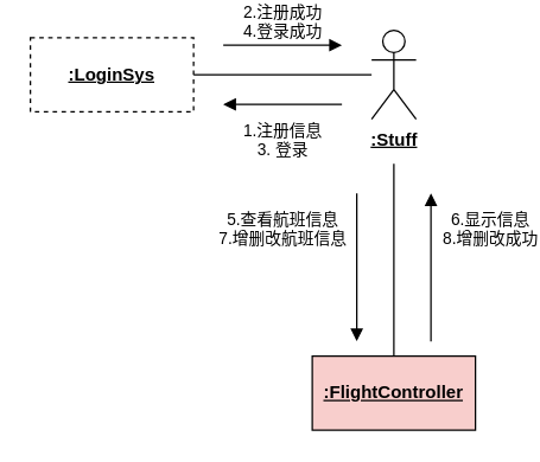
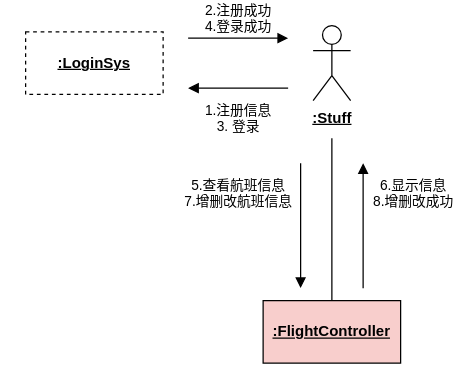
  <mxCell id="0" />
  <mxCell id="1" parent="0" />
  <mxCell id="2" value="&lt;b&gt;&lt;u&gt;:Stuff&lt;/u&gt;&lt;/b&gt;" style="shape=umlActor;verticalLabelPosition=bottom;verticalAlign=top;html=1;" vertex="1" parent="1"><mxGeometry x="250" y="20" width="30" height="60" as="geometry" /></mxCell>
- <mxCell id="3" style="rounded=0;orthogonalLoop=1;jettySize=auto;html=1;exitX=1;exitY=0.5;exitDx=0;exitDy=0;endArrow=None;" edge="1" parent="1" source="4" target="2"><mxGeometry relative="1" as="geometry" /></mxCell>
  <mxCell id="4" value="&lt;b&gt;&lt;u&gt;:LoginSys&lt;/u&gt;&lt;/b&gt;" style="html=1;whiteSpace=wrap;dashed=1;" vertex="1" parent="1"><mxGeometry x="20" y="25" width="110" height="50" as="geometry" /></mxCell>
  <mxCell id="5" value="2.注册成功&lt;br&gt;4.登录成功" style="html=1;verticalAlign=bottom;endArrow=block;edgeStyle=elbowEdgeStyle;elbow=vertical;curved=0;rounded=0;" edge="1" parent="1"><mxGeometry width="80" relative="1" as="geometry"><mxPoint x="150" y="30" as="sourcePoint" /><mxPoint x="230" y="30" as="targetPoint" /></mxGeometry></mxCell>
  <mxCell id="6" value="1.注册信息&lt;br&gt;3. 登录" style="html=1;verticalAlign=bottom;endArrow=block;edgeStyle=elbowEdgeStyle;elbow=vertical;curved=0;rounded=0;" edge="1" parent="1"><mxGeometry y="40" width="80" relative="1" as="geometry"><mxPoint x="230" y="70" as="sourcePoint" /><mxPoint x="150" y="70" as="targetPoint" /><mxPoint as="offset" /></mxGeometry></mxCell>
  <mxCell id="7" style="edgeStyle=orthogonalEdgeStyle;rounded=0;orthogonalLoop=1;jettySize=auto;html=1;exitX=0.5;exitY=0;exitDx=0;exitDy=0;endArrow=None;" edge="1" parent="1" source="8"><mxGeometry relative="1" as="geometry"><mxPoint x="265" y="110" as="targetPoint" /><Array as="points"><mxPoint x="265" y="150" /><mxPoint x="265" y="150" /></Array></mxGeometry></mxCell>
  <mxCell id="8" value="&lt;b&gt;&lt;u&gt;:FlightController&lt;/u&gt;&lt;/b&gt;" style="html=1;whiteSpace=wrap;fillColor=#f8cecc;" vertex="1" parent="1"><mxGeometry x="210" y="240" width="110" height="50" as="geometry" /></mxCell>
  <mxCell id="9" value="5.查看航班信息&lt;br&gt;7.增删改航班信息" style="html=1;verticalAlign=bottom;endArrow=block;edgeStyle=elbowEdgeStyle;elbow=vertical;curved=0;rounded=0;" edge="1" parent="1"><mxGeometry x="-0.2" y="-50" width="80" relative="1" as="geometry"><mxPoint x="240" y="130" as="sourcePoint" /><mxPoint x="240" y="230" as="targetPoint" /><mxPoint as="offset" /></mxGeometry></mxCell>
  <mxCell id="10" value="6.显示信息&lt;br&gt;8.增删改成功" style="html=1;verticalAlign=bottom;endArrow=block;edgeStyle=elbowEdgeStyle;elbow=vertical;curved=0;rounded=0;" edge="1" parent="1"><mxGeometry x="0.2" y="-40" width="80" relative="1" as="geometry"><mxPoint x="290" y="230" as="sourcePoint" /><mxPoint x="290" y="130" as="targetPoint" /><mxPoint as="offset" /></mxGeometry></mxCell>
